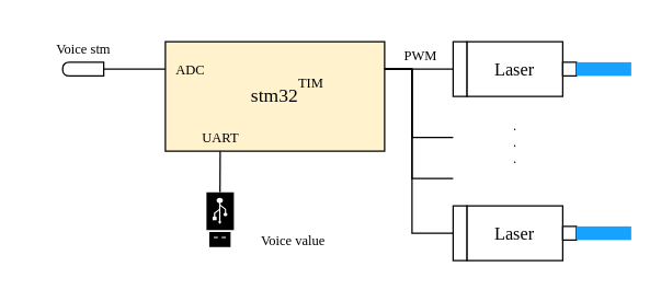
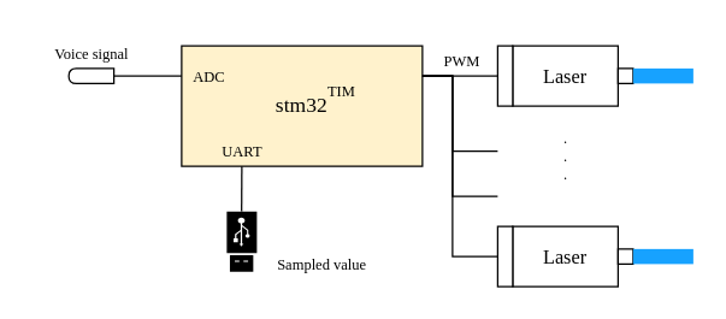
  <mxCell id="0" />
  <mxCell id="1" parent="0" />
  <mxCell id="2" style="edgeStyle=orthogonalEdgeStyle;rounded=0;orthogonalLoop=1;jettySize=auto;html=1;exitX=1;exitY=0.25;exitDx=0;exitDy=0;entryX=0;entryY=0.5;entryDx=0;entryDy=0;fontSize=10;endArrow=none;endFill=0;fontFamily=Verdana;" edge="1" parent="1" source="4" target="12"><mxGeometry relative="1" as="geometry" /></mxCell>
  <mxCell id="3" style="edgeStyle=orthogonalEdgeStyle;rounded=0;orthogonalLoop=1;jettySize=auto;html=1;exitX=0.25;exitY=1;exitDx=0;exitDy=0;fontSize=10;endArrow=none;endFill=0;fontFamily=Verdana;" edge="1" parent="1" source="4"><mxGeometry relative="1" as="geometry"><mxPoint x="159.846" y="140" as="targetPoint" /></mxGeometry></mxCell>
  <mxCell id="4" value="stm32" style="rounded=0;whiteSpace=wrap;html=1;fontSize=14;fontFamily=Verdana;fillColor=#fff2cc;" vertex="1" parent="1"><mxGeometry x="120" y="30" width="160" height="80" as="geometry" /></mxCell>
  <mxCell id="5" style="edgeStyle=orthogonalEdgeStyle;rounded=0;orthogonalLoop=1;jettySize=auto;html=1;exitX=0;exitY=0.5;exitDx=0;exitDy=0;entryX=0;entryY=0.25;entryDx=0;entryDy=0;endArrow=none;endFill=0;fontFamily=Verdana;" edge="1" parent="1" source="6" target="4"><mxGeometry relative="1" as="geometry" /></mxCell>
  <mxCell id="6" value="" style="shape=delay;whiteSpace=wrap;html=1;direction=west;fontFamily=Verdana;" vertex="1" parent="1"><mxGeometry x="45" y="45" width="30" height="10" as="geometry" /></mxCell>
- <mxCell id="7" value="Voice stm" style="text;html=1;align=center;verticalAlign=middle;resizable=0;points=[];autosize=1;strokeColor=none;fillColor=none;fontSize=10;fontFamily=Verdana;" vertex="1" parent="1"><mxGeometry x="20" y="20" width="80" height="30" as="geometry" /></mxCell>
+ <mxCell id="7" value="Voice signal" style="text;html=1;align=center;verticalAlign=middle;resizable=0;points=[];autosize=1;strokeColor=none;fillColor=none;fontSize=10;fontFamily=Verdana;" vertex="1" parent="1"><mxGeometry x="20" y="20" width="80" height="30" as="geometry" /></mxCell>
  <mxCell id="8" value="ADC" style="text;html=1;align=center;verticalAlign=middle;resizable=0;points=[];autosize=1;strokeColor=none;fillColor=none;fontSize=10;fontFamily=Verdana;" vertex="1" parent="1"><mxGeometry x="113" y="35" width="50" height="30" as="geometry" /></mxCell>
  <mxCell id="9" value="TIM" style="text;html=1;align=center;verticalAlign=middle;resizable=0;points=[];autosize=1;strokeColor=none;fillColor=none;fontSize=10;fontFamily=Verdana;" vertex="1" parent="1"><mxGeometry x="206" y="45" width="40" height="30" as="geometry" /></mxCell>
  <mxCell id="10" value="Laser" style="rounded=0;whiteSpace=wrap;html=1;fontSize=13;fontFamily=Verdana;" vertex="1" parent="1"><mxGeometry x="340" y="30" width="70" height="40" as="geometry" /></mxCell>
  <mxCell id="11" value="" style="rounded=0;whiteSpace=wrap;html=1;fontSize=10;fontFamily=Verdana;" vertex="1" parent="1"><mxGeometry x="410" y="45" width="10" height="10" as="geometry" /></mxCell>
  <mxCell id="12" value="" style="rounded=0;whiteSpace=wrap;html=1;fontSize=10;fontFamily=Verdana;" vertex="1" parent="1"><mxGeometry x="330" y="30" width="10" height="40" as="geometry" /></mxCell>
  <mxCell id="13" value="PWM" style="text;html=1;align=center;verticalAlign=middle;resizable=0;points=[];autosize=1;strokeColor=none;fillColor=none;fontSize=10;fontFamily=Verdana;" vertex="1" parent="1"><mxGeometry x="281" y="25" width="50" height="30" as="geometry" /></mxCell>
  <mxCell id="14" value="" style="rounded=0;whiteSpace=wrap;html=1;fontSize=13;strokeColor=none;fillColor=#17A2FF;fontFamily=Verdana;" vertex="1" parent="1"><mxGeometry x="420" y="45" width="40" height="10" as="geometry" /></mxCell>
  <mxCell id="15" value="UART" style="text;html=1;align=center;verticalAlign=middle;resizable=0;points=[];autosize=1;strokeColor=none;fillColor=none;fontSize=10;fontFamily=Verdana;" vertex="1" parent="1"><mxGeometry x="135" y="85" width="50" height="30" as="geometry" /></mxCell>
  <mxCell id="16" value="" style="sketch=0;pointerEvents=1;shadow=0;dashed=0;html=1;strokeColor=none;fillColor=#000000;labelPosition=center;verticalLabelPosition=bottom;verticalAlign=top;align=center;outlineConnect=0;shape=mxgraph.veeam2.usb_drive;fontSize=10;direction=south;fontFamily=Verdana;" vertex="1" parent="1"><mxGeometry x="150" y="140" width="20" height="40" as="geometry" /></mxCell>
- <mxCell id="17" value="Voice value" style="text;html=1;align=center;verticalAlign=middle;resizable=0;points=[];autosize=1;strokeColor=none;fillColor=none;fontSize=10;fontFamily=Verdana;" vertex="1" parent="1"><mxGeometry x="163" y="160" width="100" height="30" as="geometry" /></mxCell>
+ <mxCell id="17" value="Sampled value" style="text;html=1;align=center;verticalAlign=middle;resizable=0;points=[];autosize=1;strokeColor=none;fillColor=none;fontSize=10;fontFamily=Verdana;" vertex="1" parent="1"><mxGeometry x="163" y="160" width="100" height="30" as="geometry" /></mxCell>
  <mxCell id="18" value="Laser" style="rounded=0;whiteSpace=wrap;html=1;fontSize=13;fontFamily=Verdana;" vertex="1" parent="1"><mxGeometry x="340" y="150" width="70" height="40" as="geometry" /></mxCell>
  <mxCell id="19" value="" style="rounded=0;whiteSpace=wrap;html=1;fontSize=10;fontFamily=Verdana;" vertex="1" parent="1"><mxGeometry x="410" y="165" width="10" height="10" as="geometry" /></mxCell>
  <mxCell id="20" value="" style="rounded=0;whiteSpace=wrap;html=1;fontSize=10;fontFamily=Verdana;" vertex="1" parent="1"><mxGeometry x="330" y="150" width="10" height="40" as="geometry" /></mxCell>
  <mxCell id="21" value="" style="rounded=0;whiteSpace=wrap;html=1;fontSize=13;strokeColor=none;fillColor=#17A2FF;fontFamily=Verdana;" vertex="1" parent="1"><mxGeometry x="420" y="165" width="40" height="10" as="geometry" /></mxCell>
  <mxCell id="22" style="edgeStyle=orthogonalEdgeStyle;rounded=0;orthogonalLoop=1;jettySize=auto;html=1;exitX=1;exitY=0.25;exitDx=0;exitDy=0;entryX=0;entryY=0.5;entryDx=0;entryDy=0;endArrow=none;endFill=0;fontFamily=Verdana;" edge="1" parent="1" source="4" target="20"><mxGeometry relative="1" as="geometry"><mxPoint x="85" y="60" as="sourcePoint" /><mxPoint x="130" y="60" as="targetPoint" /><Array as="points"><mxPoint x="300" y="50" /><mxPoint x="300" y="170" /></Array></mxGeometry></mxCell>
  <mxCell id="23" style="edgeStyle=orthogonalEdgeStyle;rounded=0;orthogonalLoop=1;jettySize=auto;html=1;endArrow=none;endFill=0;fontFamily=Verdana;exitX=1;exitY=0.25;exitDx=0;exitDy=0;" edge="1" parent="1" source="4"><mxGeometry relative="1" as="geometry"><mxPoint x="290" y="80" as="sourcePoint" /><mxPoint x="330" y="130" as="targetPoint" /><Array as="points"><mxPoint x="300" y="50" /><mxPoint x="300" y="130" /></Array></mxGeometry></mxCell>
  <mxCell id="24" style="edgeStyle=orthogonalEdgeStyle;rounded=0;orthogonalLoop=1;jettySize=auto;html=1;endArrow=none;endFill=0;fontFamily=Verdana;exitX=1;exitY=0.25;exitDx=0;exitDy=0;" edge="1" parent="1" source="4"><mxGeometry relative="1" as="geometry"><mxPoint x="280" y="50" as="sourcePoint" /><mxPoint x="330" y="100" as="targetPoint" /><Array as="points"><mxPoint x="300" y="50" /><mxPoint x="300" y="100" /><mxPoint x="330" y="100" /></Array></mxGeometry></mxCell>
  <mxCell id="25" value="&lt;div&gt;.&lt;/div&gt;&lt;div&gt;.&lt;/div&gt;&lt;div&gt;.&lt;br&gt;&lt;/div&gt;" style="text;html=1;align=center;verticalAlign=middle;resizable=0;points=[];autosize=1;strokeColor=none;fillColor=none;fontSize=10;fontFamily=Verdana;horizontal=1;direction=east;" vertex="1" parent="1"><mxGeometry x="360" y="78" width="30" height="50" as="geometry" /></mxCell>
